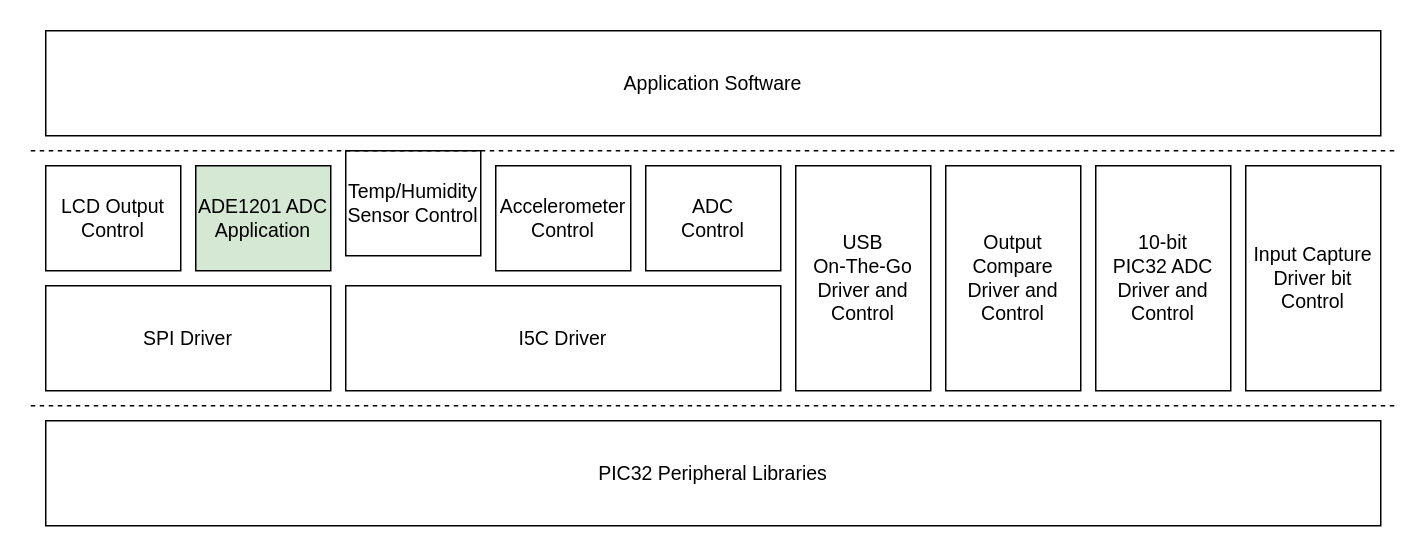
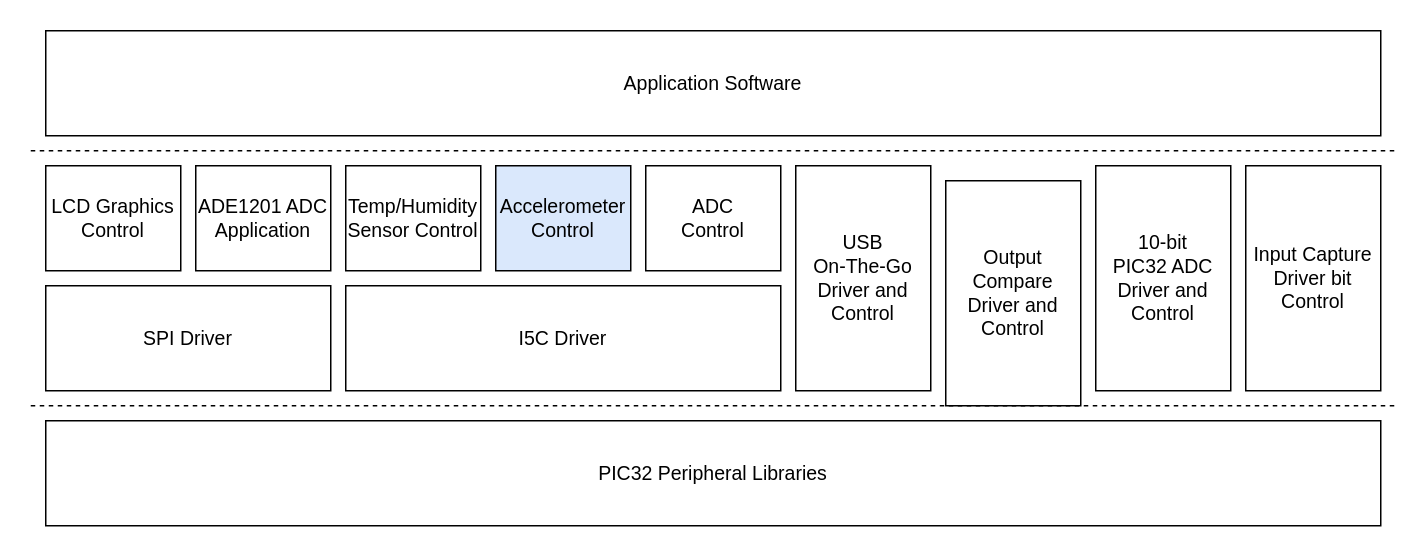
  <mxCell id="0" />
  <mxCell id="1" parent="0" />
  <mxCell id="2" value="&lt;font style=&quot;font-size: 13px&quot;&gt;SPI Driver&lt;/font&gt;" style="rounded=0;whiteSpace=wrap;html=1;" vertex="1" parent="1"><mxGeometry x="30" y="190" width="190" height="70" as="geometry" /></mxCell>
  <mxCell id="3" value="&lt;font style=&quot;font-size: 13px&quot;&gt;I5C Driver&lt;/font&gt;" style="rounded=0;whiteSpace=wrap;html=1;" vertex="1" parent="1"><mxGeometry x="230" y="190" width="290" height="70" as="geometry" /></mxCell>
  <mxCell id="4" value="&lt;font style=&quot;font-size: 13px&quot;&gt;USB &lt;br&gt;On-The-Go&lt;br&gt;Driver and Control&lt;br&gt;&lt;/font&gt;" style="rounded=0;whiteSpace=wrap;html=1;" vertex="1" parent="1"><mxGeometry x="530" y="110" width="90" height="150" as="geometry" /></mxCell>
- <mxCell id="5" value="&lt;font style=&quot;font-size: 13px&quot;&gt;Output Compare&lt;br&gt;Driver and Control&lt;br&gt;&lt;/font&gt;" style="rounded=0;whiteSpace=wrap;html=1;" vertex="1" parent="1"><mxGeometry x="630" y="110" width="90" height="150" as="geometry" /></mxCell>
+ <mxCell id="5" value="&lt;font style=&quot;font-size: 13px&quot;&gt;Output Compare&lt;br&gt;Driver and Control&lt;br&gt;&lt;/font&gt;" style="rounded=0;whiteSpace=wrap;html=1;" vertex="1" parent="1"><mxGeometry x="630" y="120" width="90" height="150" as="geometry" /></mxCell>
  <mxCell id="6" value="&lt;font style=&quot;font-size: 13px&quot;&gt;10-bit &lt;br&gt;PIC32 ADC&lt;br&gt;Driver and Control&lt;br&gt;&lt;/font&gt;" style="rounded=0;whiteSpace=wrap;html=1;" vertex="1" parent="1"><mxGeometry x="730" y="110" width="90" height="150" as="geometry" /></mxCell>
  <mxCell id="7" value="&lt;font style=&quot;font-size: 13px&quot;&gt;Input Capture&lt;br&gt;Driver bit Control&lt;br&gt;&lt;/font&gt;" style="rounded=0;whiteSpace=wrap;html=1;" vertex="1" parent="1"><mxGeometry x="830" y="110" width="90" height="150" as="geometry" /></mxCell>
  <mxCell id="8" value="" style="endArrow=none;dashed=1;html=1;" edge="1" parent="1"><mxGeometry width="50" height="50" relative="1" as="geometry"><mxPoint x="20" y="270" as="sourcePoint" /><mxPoint x="930" y="270" as="targetPoint" /></mxGeometry></mxCell>
  <mxCell id="9" value="&lt;font style=&quot;font-size: 13px&quot;&gt;PIC32 Peripheral Libraries&lt;/font&gt;" style="rounded=0;whiteSpace=wrap;html=1;" vertex="1" parent="1"><mxGeometry x="30" y="280" width="890" height="70" as="geometry" /></mxCell>
- <mxCell id="10" value="&lt;font style=&quot;font-size: 13px&quot;&gt;Temp/Humidity&lt;br&gt;&lt;/font&gt;&lt;font style=&quot;font-size: 13px&quot;&gt;Sensor Control&lt;/font&gt;&lt;br&gt;" style="rounded=0;whiteSpace=wrap;html=1;" vertex="1" parent="1"><mxGeometry x="230" y="100" width="90" height="70" as="geometry" /></mxCell>
- <mxCell id="11" value="&lt;font style=&quot;font-size: 13px&quot;&gt;Accelerometer Control&lt;br&gt;&lt;/font&gt;" style="rounded=0;whiteSpace=wrap;html=1;" vertex="1" parent="1"><mxGeometry x="330" y="110" width="90" height="70" as="geometry" /></mxCell>
+ <mxCell id="10" value="&lt;font style=&quot;font-size: 13px&quot;&gt;Temp/Humidity&lt;br&gt;&lt;/font&gt;&lt;font style=&quot;font-size: 13px&quot;&gt;Sensor Control&lt;/font&gt;&lt;br&gt;" style="rounded=0;whiteSpace=wrap;html=1;" vertex="1" parent="1"><mxGeometry x="230" y="110" width="90" height="70" as="geometry" /></mxCell>
+ <mxCell id="11" value="&lt;font style=&quot;font-size: 13px&quot;&gt;Accelerometer Control&lt;br&gt;&lt;/font&gt;" style="rounded=0;whiteSpace=wrap;html=1;fillColor=#dae8fc;" vertex="1" parent="1"><mxGeometry x="330" y="110" width="90" height="70" as="geometry" /></mxCell>
  <mxCell id="12" value="&lt;font style=&quot;font-size: 13px&quot;&gt;ADC&lt;br&gt;Control&lt;br&gt;&lt;/font&gt;" style="rounded=0;whiteSpace=wrap;html=1;" vertex="1" parent="1"><mxGeometry x="430" y="110" width="90" height="70" as="geometry" /></mxCell>
- <mxCell id="13" value="&lt;font style=&quot;font-size: 13px&quot;&gt;LCD Output Control&lt;/font&gt;&lt;br&gt;" style="rounded=0;whiteSpace=wrap;html=1;" vertex="1" parent="1"><mxGeometry x="30" y="110" width="90" height="70" as="geometry" /></mxCell>
- <mxCell id="14" value="&lt;font style=&quot;font-size: 13px&quot;&gt;ADE1201 ADC&lt;br&gt;Application&lt;br&gt;&lt;/font&gt;" style="rounded=0;whiteSpace=wrap;html=1;fillColor=#d5e8d4;" vertex="1" parent="1"><mxGeometry x="130" y="110" width="90" height="70" as="geometry" /></mxCell>
+ <mxCell id="13" value="&lt;font style=&quot;font-size: 13px&quot;&gt;LCD Graphics Control&lt;/font&gt;&lt;br&gt;" style="rounded=0;whiteSpace=wrap;html=1;" vertex="1" parent="1"><mxGeometry x="30" y="110" width="90" height="70" as="geometry" /></mxCell>
+ <mxCell id="14" value="&lt;font style=&quot;font-size: 13px&quot;&gt;ADE1201 ADC&lt;br&gt;Application&lt;br&gt;&lt;/font&gt;" style="rounded=0;whiteSpace=wrap;html=1;" vertex="1" parent="1"><mxGeometry x="130" y="110" width="90" height="70" as="geometry" /></mxCell>
  <mxCell id="15" value="" style="endArrow=none;dashed=1;html=1;" edge="1" parent="1"><mxGeometry width="50" height="50" relative="1" as="geometry"><mxPoint x="20" y="100" as="sourcePoint" /><mxPoint x="930" y="100" as="targetPoint" /></mxGeometry></mxCell>
  <mxCell id="16" value="&lt;font style=&quot;font-size: 13px&quot;&gt;Application Software&lt;/font&gt;" style="rounded=0;whiteSpace=wrap;html=1;" vertex="1" parent="1"><mxGeometry x="30" y="20" width="890" height="70" as="geometry" /></mxCell>
